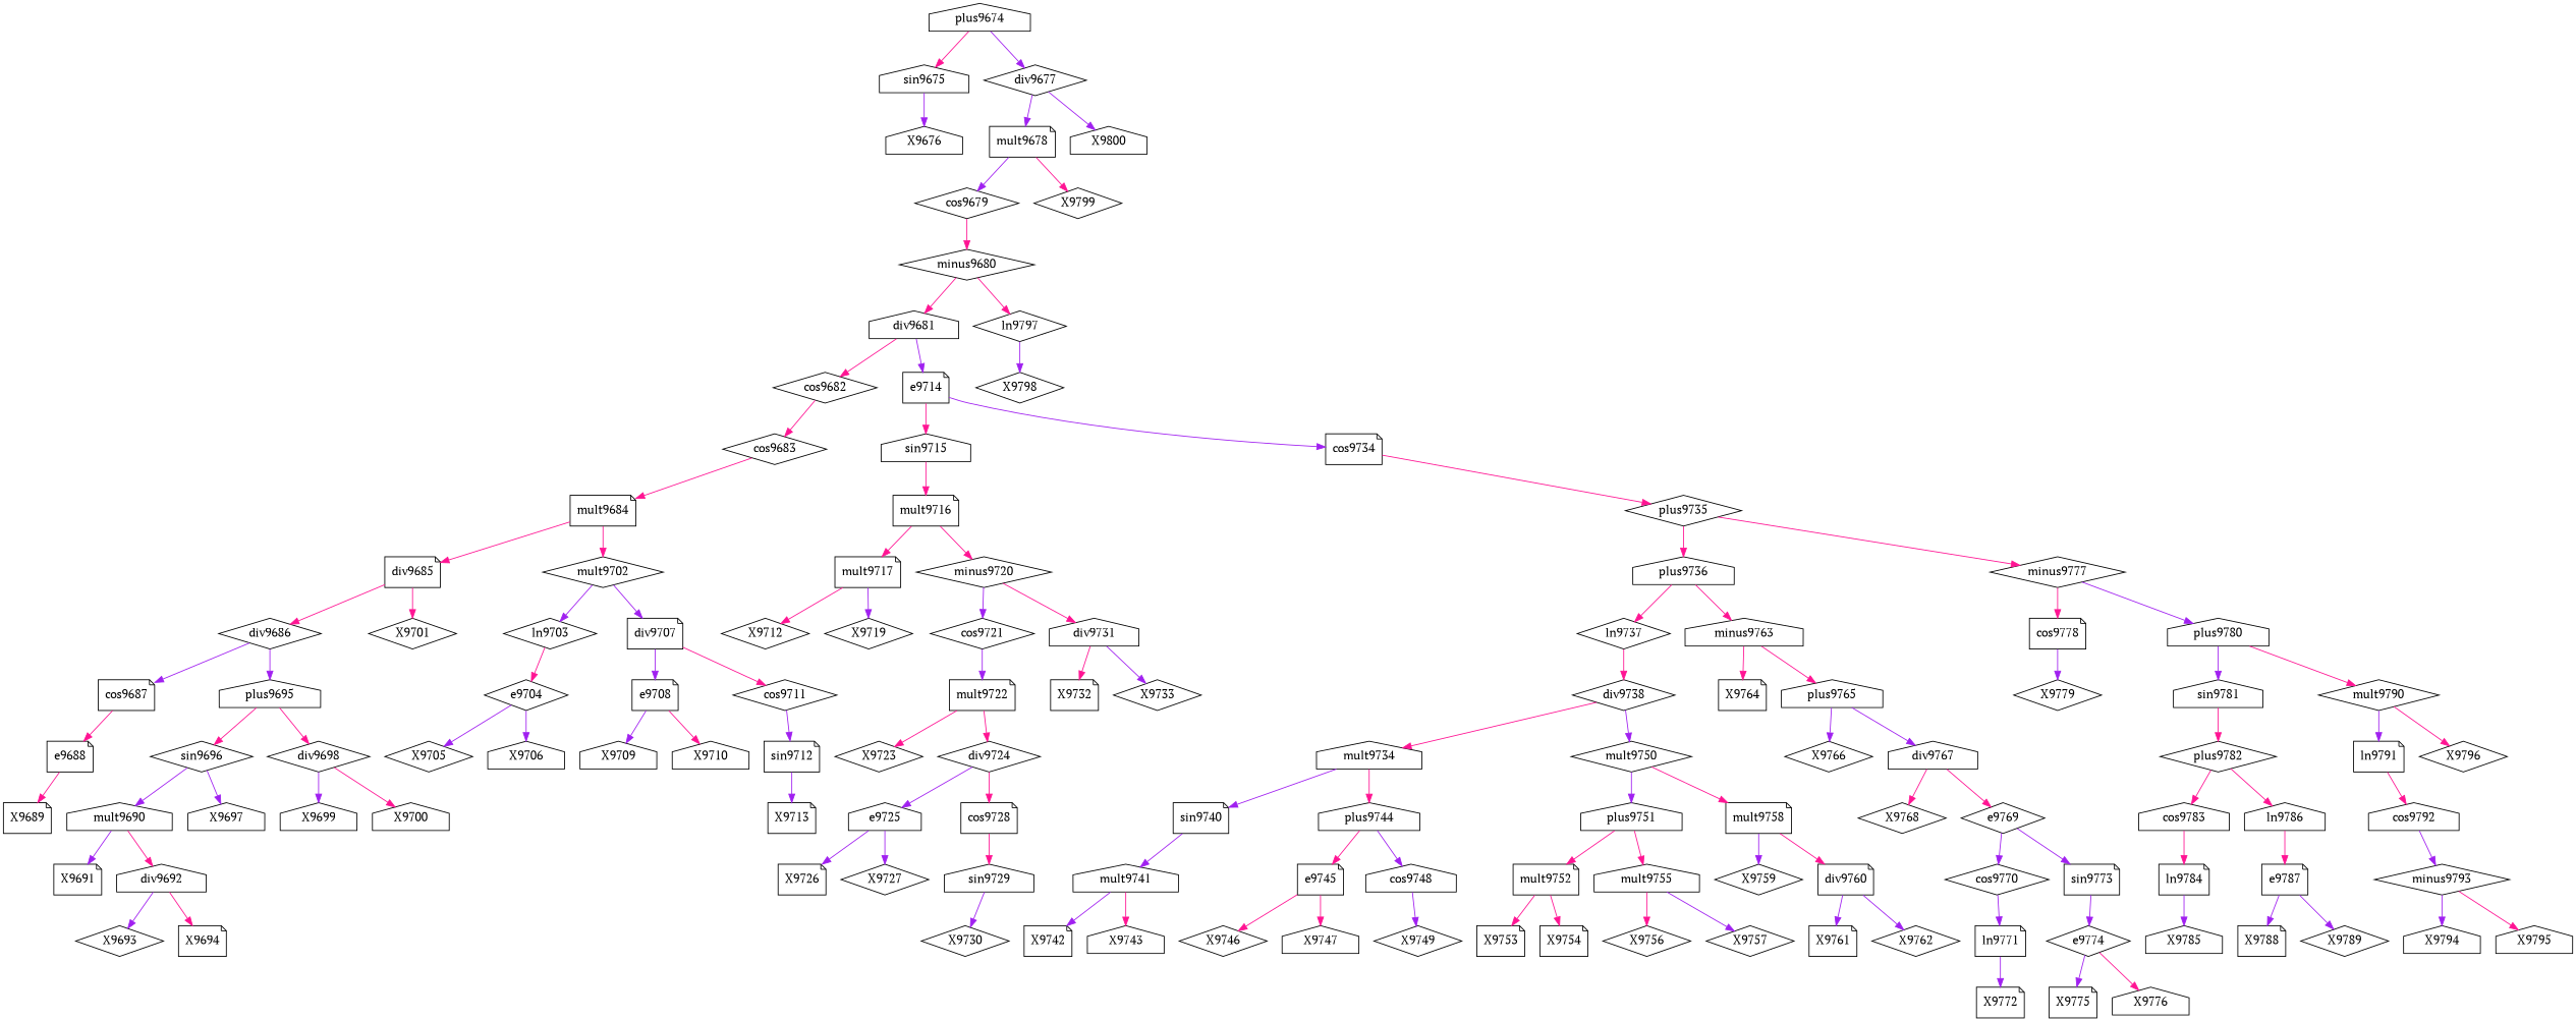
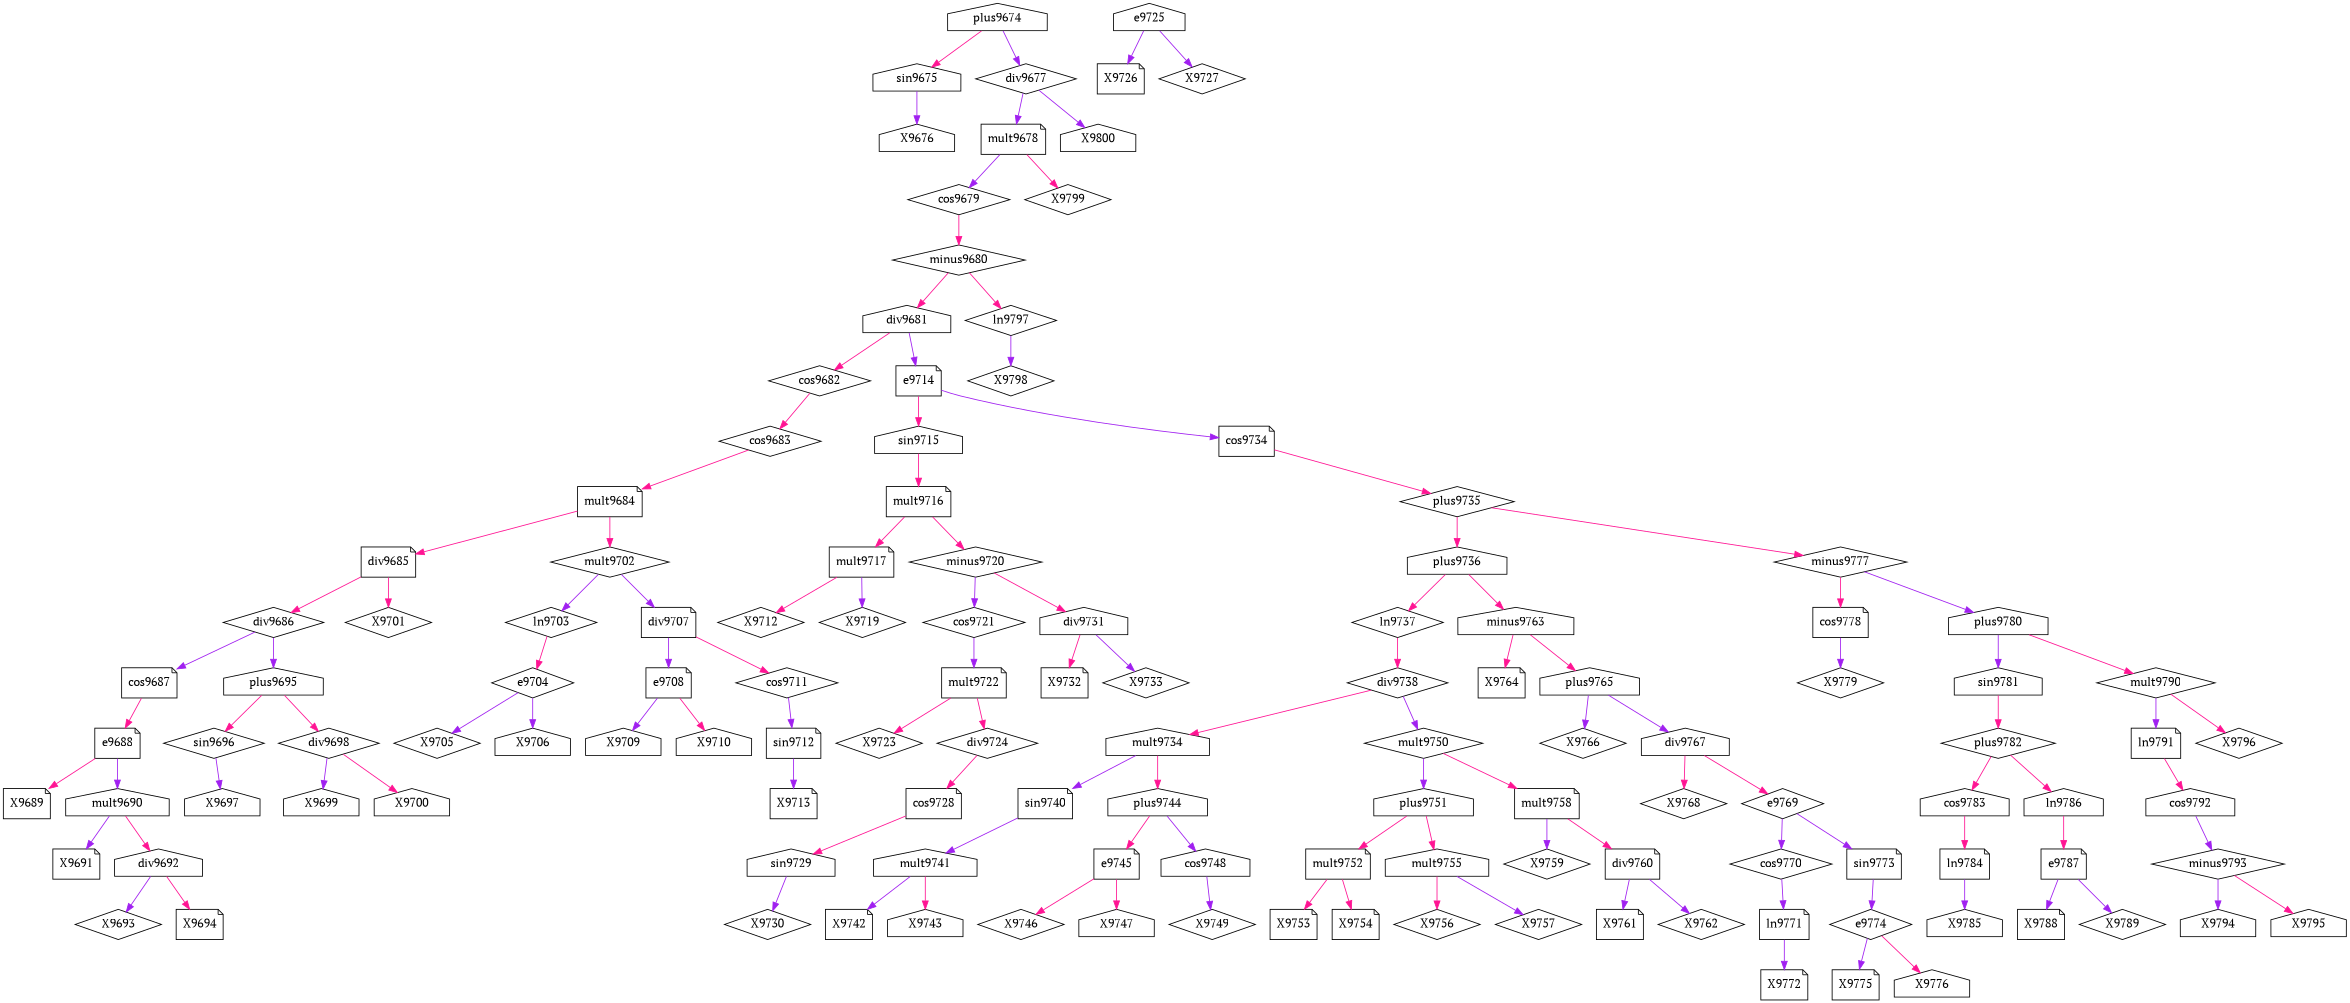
  digraph {
    fontname="PT Serif"
    node [fontname="PT Serif" shape=diamond]
    edge [color=deeppink fontname="PT Serif"]
    sin9675 [shape=house]
    X9676 [shape=house]
    plus9674 [shape=house]
    div9677
    mult9678 [shape=note]
    X9800 [shape=house]
    e9688 [shape=note]
    X9689 [shape=note]
    mult9690 [shape=house]
    X9691 [shape=note]
    div9692 [shape=house]
    X9693
    X9694 [shape=note]
    cos9687 [shape=note]
    div9686
    plus9695 [shape=house]
    sin9696
    div9698
    X9697 [shape=house]
    X9699 [shape=house]
    X9700 [shape=house]
    div9685 [shape=note]
    X9701
    mult9684 [shape=note]
    mult9702
    ln9703
    div9707 [shape=note]
    e9704
    X9705
    X9706 [shape=house]
    e9708 [shape=note]
    cos9711
    X9709 [shape=house]
    X9710 [shape=house]
    sin9712 [shape=note]
    X9713 [shape=note]
    cos9683
    cos9682
    div9681 [shape=house]
    e9714 [shape=note]
    sin9715 [shape=house]
    cos9734 [shape=note]
    mult9717 [shape=note]
    n44 [label=X9712]
    X9719
    mult9716 [shape=note]
    minus9720
    cos9721
    div9731 [shape=house]
    mult9722 [shape=note]
    X9723
    div9724
    e9725 [shape=house]
    cos9728 [shape=note]
    X9726 [shape=note]
    X9727
    sin9729 [shape=house]
    X9730
    X9732 [shape=note]
    X9733
    plus9735
    mult9741 [shape=house]
    X9742 [shape=note]
    X9743 [shape=house]
    sin9740 [shape=note]
    n66 [label=mult9734 shape=house]
    plus9744 [shape=house]
    e9745 [shape=note]
    cos9748 [shape=house]
    X9746
    X9747 [shape=house]
    X9749
    div9738
    mult9750
    plus9751 [shape=house]
    mult9758 [shape=note]
    mult9752 [shape=note]
    X9753 [shape=note]
    X9754 [shape=note]
    mult9755 [shape=house]
    X9756
    X9757
    X9759
    div9760 [shape=note]
    X9761 [shape=note]
    X9762
    ln9737
    plus9736 [shape=house]
    minus9763 [shape=house]
    X9764 [shape=note]
    plus9765 [shape=house]
    X9766
    div9767 [shape=house]
    X9768
    e9769
    cos9770
    sin9773 [shape=note]
    ln9771 [shape=note]
    X9772 [shape=note]
    e9774
    X9775 [shape=note]
    X9776 [shape=house]
    minus9777
    cos9778 [shape=note]
    plus9780 [shape=house]
    X9779
    sin9781 [shape=house]
    mult9790
    ln9784 [shape=note]
    X9785 [shape=house]
    cos9783 [shape=house]
    plus9782
    ln9786 [shape=house]
    e9787 [shape=note]
    X9788 [shape=note]
    X9789
    ln9791 [shape=note]
    X9796
    X9794 [shape=house]
    minus9793
    X9795 [shape=house]
    cos9792 [shape=house]
    minus9680
    ln9797
    X9798
    cos9679
    X9799
    sin9675 -> X9676 [color=purple]
    plus9674 -> sin9675
    plus9674 -> div9677 [color=purple]
    div9677 -> mult9678 [color=purple]
    div9677 -> X9800 [color=purple]
    mult9678 -> cos9679 [color=purple]
    mult9678 -> X9799
    e9688 -> X9689
-   sin9696 -> mult9690 [color=purple]
+   e9688 -> mult9690 [color=purple]
    mult9690 -> X9691 [color=purple]
    mult9690 -> div9692
    div9692 -> X9693 [color=purple]
    div9692 -> X9694
    cos9687 -> e9688
    div9686 -> cos9687 [color=purple]
    div9686 -> plus9695 [color=purple]
    plus9695 -> sin9696
    plus9695 -> div9698
    sin9696 -> X9697 [color=purple]
    div9698 -> X9699 [color=purple]
    div9698 -> X9700
    div9685 -> div9686
    div9685 -> X9701
    mult9684 -> div9685
    mult9684 -> mult9702
    mult9702 -> ln9703 [color=purple]
    mult9702 -> div9707 [color=purple]
    ln9703 -> e9704
    div9707 -> e9708 [color=purple]
    div9707 -> cos9711
    e9704 -> X9705 [color=purple]
    e9704 -> X9706 [color=purple]
    e9708 -> X9709 [color=purple]
    e9708 -> X9710
    cos9711 -> sin9712 [color=purple]
    sin9712 -> X9713 [color=purple]
    cos9683 -> mult9684
    cos9682 -> cos9683
    div9681 -> cos9682
    div9681 -> e9714 [color=purple]
    e9714 -> sin9715
    e9714 -> cos9734 [color=purple]
    sin9715 -> mult9716
    cos9734 -> plus9735
    mult9717 -> n44
    mult9717 -> X9719 [color=purple]
    mult9716 -> mult9717
    mult9716 -> minus9720
    minus9720 -> cos9721 [color=purple]
    minus9720 -> div9731
    cos9721 -> mult9722 [color=purple]
    div9731 -> X9732
    div9731 -> X9733 [color=purple]
    mult9722 -> X9723
    mult9722 -> div9724
-   div9724 -> e9725 [color=purple]
    div9724 -> cos9728
    e9725 -> X9726 [color=purple]
    e9725 -> X9727 [color=purple]
    cos9728 -> sin9729
    sin9729 -> X9730 [color=purple]
    plus9735 -> plus9736
    plus9735 -> minus9777
    mult9741 -> X9742 [color=purple]
    mult9741 -> X9743
    sin9740 -> mult9741 [color=purple]
    n66 -> sin9740 [color=purple]
    n66 -> plus9744
    plus9744 -> e9745
    plus9744 -> cos9748 [color=purple]
    e9745 -> X9746
    e9745 -> X9747
    cos9748 -> X9749 [color=purple]
    div9738 -> n66
    div9738 -> mult9750 [color=purple]
    mult9750 -> plus9751 [color=purple]
    mult9750 -> mult9758
    plus9751 -> mult9752
    plus9751 -> mult9755
    mult9758 -> X9759 [color=purple]
    mult9758 -> div9760
    mult9752 -> X9753
    mult9752 -> X9754
    mult9755 -> X9756
    mult9755 -> X9757 [color=purple]
    div9760 -> X9761 [color=purple]
    div9760 -> X9762 [color=purple]
    ln9737 -> div9738
    plus9736 -> ln9737
    plus9736 -> minus9763
    minus9763 -> X9764
    minus9763 -> plus9765
    plus9765 -> X9766 [color=purple]
    plus9765 -> div9767 [color=purple]
    div9767 -> X9768
    div9767 -> e9769
    e9769 -> cos9770 [color=purple]
    e9769 -> sin9773 [color=purple]
    cos9770 -> ln9771 [color=purple]
    sin9773 -> e9774 [color=purple]
    ln9771 -> X9772 [color=purple]
    e9774 -> X9775 [color=purple]
    e9774 -> X9776
    minus9777 -> cos9778
    minus9777 -> plus9780 [color=purple]
    cos9778 -> X9779 [color=purple]
    plus9780 -> sin9781 [color=purple]
    plus9780 -> mult9790
    sin9781 -> plus9782
    mult9790 -> ln9791 [color=purple]
    mult9790 -> X9796
    ln9784 -> X9785 [color=purple]
    cos9783 -> ln9784
    plus9782 -> cos9783
    plus9782 -> ln9786
    ln9786 -> e9787
    e9787 -> X9788 [color=purple]
    e9787 -> X9789 [color=purple]
    ln9791 -> cos9792
    minus9793 -> X9794 [color=purple]
    minus9793 -> X9795
    cos9792 -> minus9793 [color=purple]
    minus9680 -> div9681
    minus9680 -> ln9797
    ln9797 -> X9798 [color=purple]
    cos9679 -> minus9680
  }
